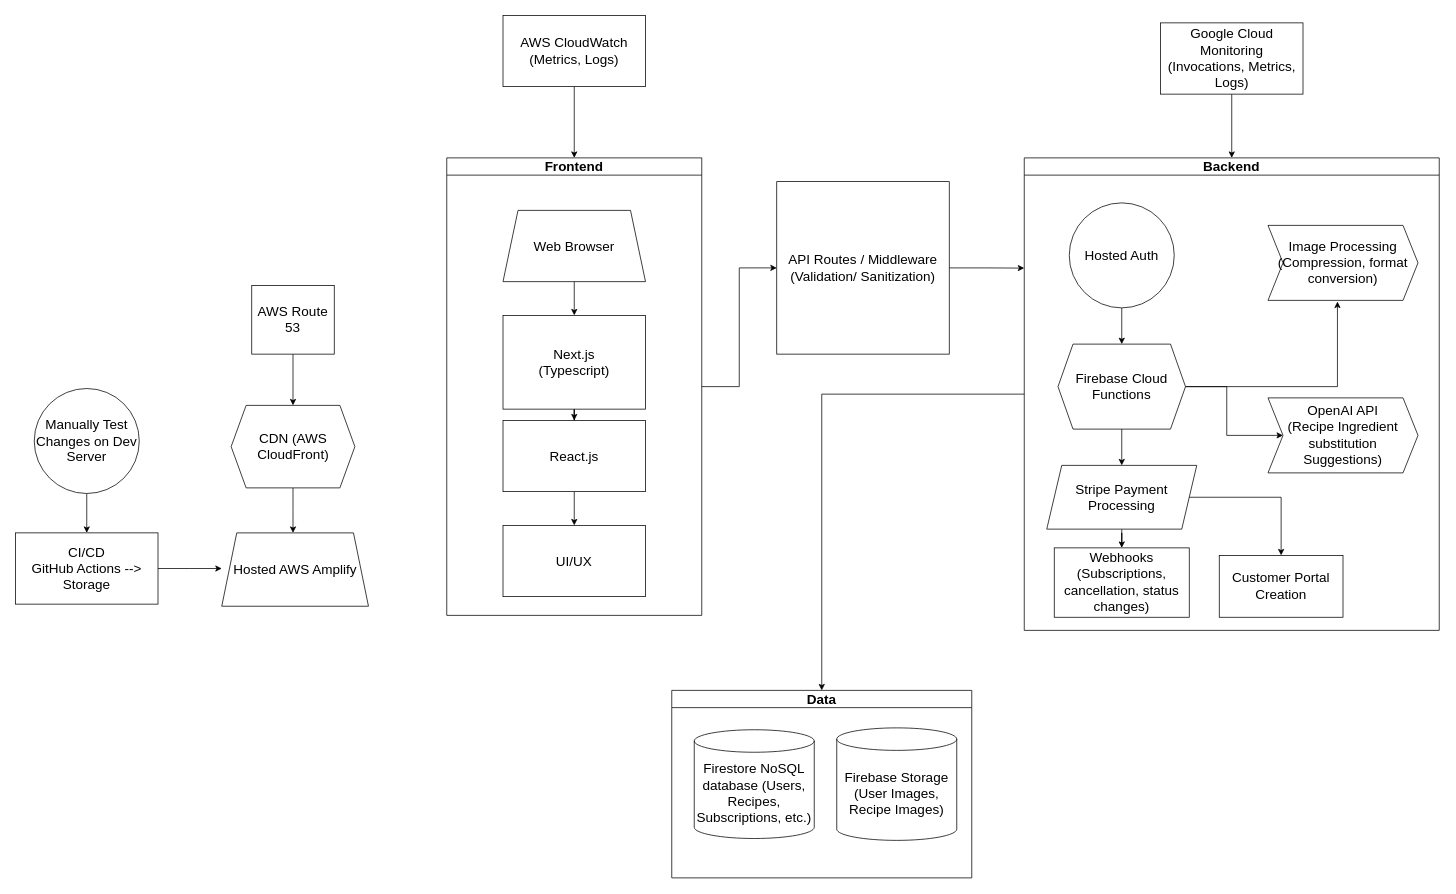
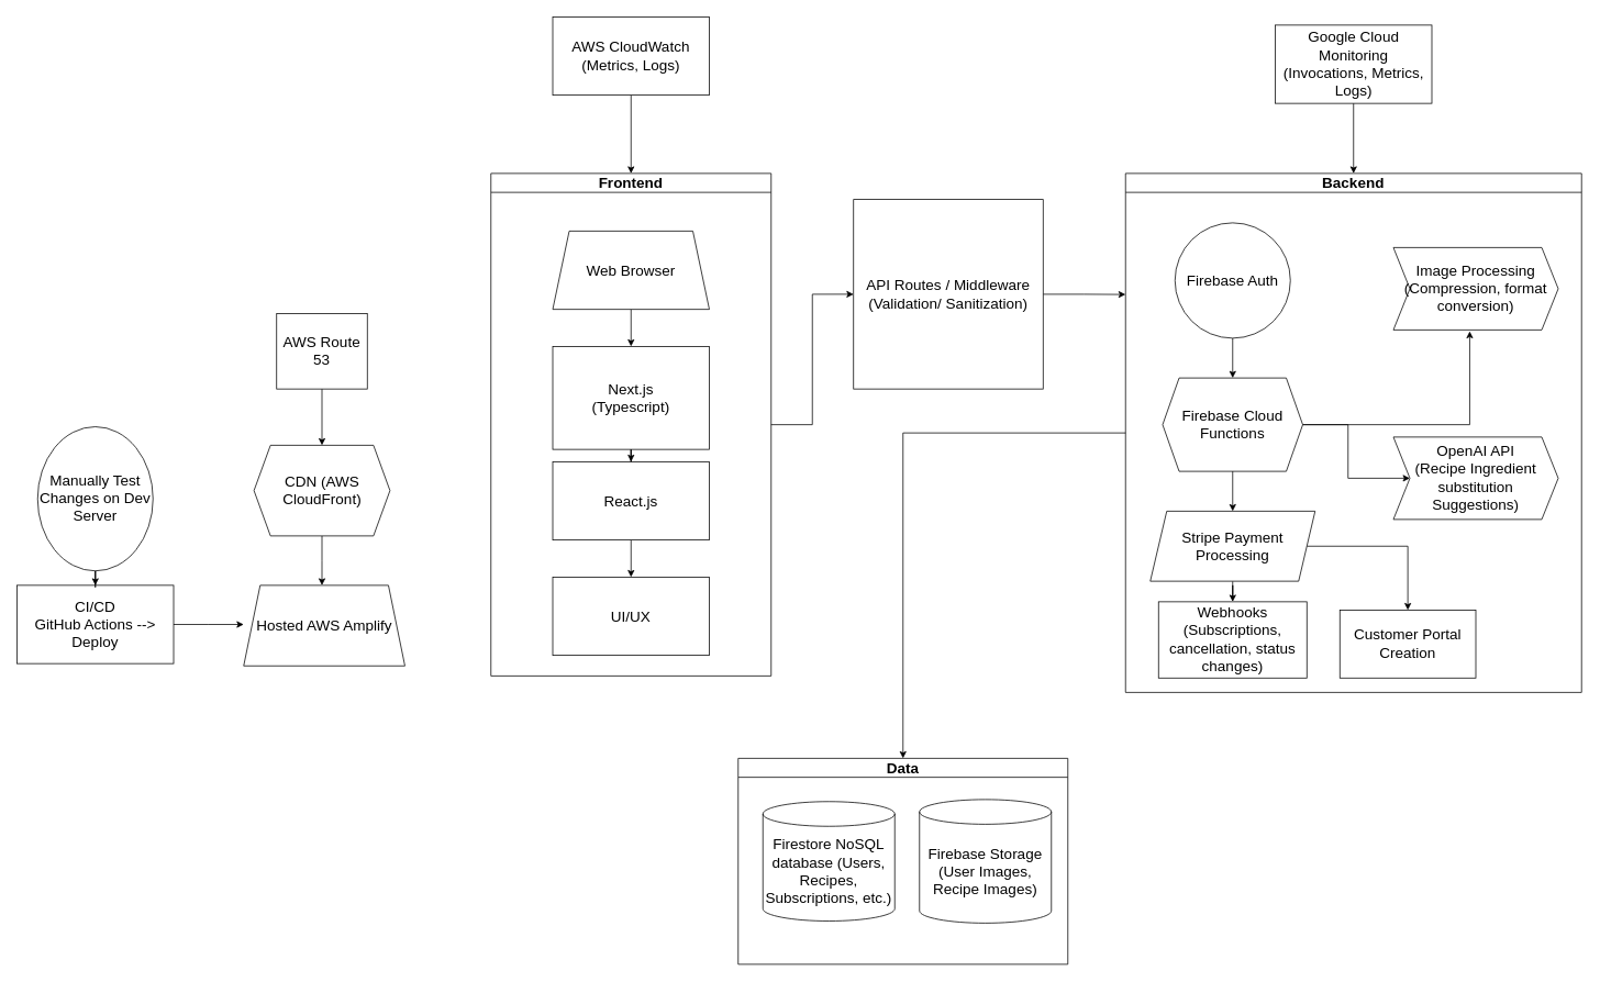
  <mxCell id="0" />
  <mxCell id="1" parent="0" />
  <mxCell id="2" style="edgeStyle=orthogonalEdgeStyle;rounded=0;orthogonalLoop=1;jettySize=auto;html=1;fontSize=18;" edge="1" parent="1" source="3" target="5"><mxGeometry relative="1" as="geometry" /></mxCell>
  <mxCell id="3" value="AWS Route 53" style="rounded=0;whiteSpace=wrap;html=1;fontSize=18;" vertex="1" parent="1"><mxGeometry x="335" y="380" width="110" height="91.67" as="geometry" /></mxCell>
  <mxCell id="4" style="edgeStyle=orthogonalEdgeStyle;rounded=0;orthogonalLoop=1;jettySize=auto;html=1;entryX=0.5;entryY=0;entryDx=0;entryDy=0;fontSize=18;" edge="1" parent="1" source="5"><mxGeometry relative="1" as="geometry"><mxPoint x="390" y="710" as="targetPoint" /></mxGeometry></mxCell>
  <mxCell id="5" value="CDN (AWS CloudFront)" style="shape=hexagon;perimeter=hexagonPerimeter2;whiteSpace=wrap;html=1;fixedSize=1;fontSize=18;" vertex="1" parent="1"><mxGeometry x="307.5" y="540" width="165" height="110" as="geometry" /></mxCell>
  <mxCell id="6" style="edgeStyle=orthogonalEdgeStyle;rounded=0;orthogonalLoop=1;jettySize=auto;html=1;fontSize=18;" edge="1" parent="1" source="7"><mxGeometry relative="1" as="geometry"><mxPoint x="295" y="757.5" as="targetPoint" /></mxGeometry></mxCell>
- <mxCell id="7" value="CI/CD&lt;div&gt;GitHub Actions --&amp;gt; Storage&lt;/div&gt;" style="rounded=0;whiteSpace=wrap;html=1;fontSize=18;" vertex="1" parent="1"><mxGeometry x="20" y="710" width="190" height="95" as="geometry" /></mxCell>
+ <mxCell id="7" value="CI/CD&lt;div&gt;GitHub Actions --&amp;gt; Deploy&lt;/div&gt;" style="rounded=0;whiteSpace=wrap;html=1;fontSize=18;" vertex="1" parent="1"><mxGeometry x="20" y="710" width="190" height="95" as="geometry" /></mxCell>
  <mxCell id="8" style="edgeStyle=orthogonalEdgeStyle;rounded=0;orthogonalLoop=1;jettySize=auto;html=1;entryX=0.5;entryY=0;entryDx=0;entryDy=0;fontSize=18;" edge="1" parent="1" source="9" target="7"><mxGeometry relative="1" as="geometry" /></mxCell>
- <mxCell id="9" value="Manually Test Changes on Dev Server" style="ellipse;whiteSpace=wrap;html=1;aspect=fixed;fontSize=18;" vertex="1" parent="1"><mxGeometry x="45" y="517.5" width="140" height="140" as="geometry" /></mxCell>
+ <mxCell id="9" value="Manually Test Changes on Dev Server" style="ellipse;whiteSpace=wrap;html=1;aspect=fixed;fontSize=18;" vertex="1" parent="1"><mxGeometry x="45" y="517.5" width="140" height="175" as="geometry" /></mxCell>
  <mxCell id="10" style="edgeStyle=orthogonalEdgeStyle;rounded=0;orthogonalLoop=1;jettySize=auto;html=1;entryX=0;entryY=0.5;entryDx=0;entryDy=0;fontSize=18;" edge="1" parent="1" source="11" target="23"><mxGeometry relative="1" as="geometry" /></mxCell>
  <mxCell id="11" value="Frontend" style="swimlane;whiteSpace=wrap;html=1;fontSize=18;" vertex="1" parent="1"><mxGeometry x="595" y="210" width="340" height="610" as="geometry" /></mxCell>
  <mxCell id="12" style="edgeStyle=orthogonalEdgeStyle;rounded=0;orthogonalLoop=1;jettySize=auto;html=1;entryX=0.5;entryY=0;entryDx=0;entryDy=0;fontSize=18;" edge="1" parent="11" source="13" target="15"><mxGeometry relative="1" as="geometry" /></mxCell>
  <mxCell id="13" value="Web Browser" style="shape=trapezoid;perimeter=trapezoidPerimeter;whiteSpace=wrap;html=1;fixedSize=1;fontSize=18;" vertex="1" parent="11"><mxGeometry x="75" y="70" width="190" height="95" as="geometry" /></mxCell>
  <mxCell id="14" value="" style="edgeStyle=orthogonalEdgeStyle;rounded=0;orthogonalLoop=1;jettySize=auto;html=1;fontSize=18;" edge="1" parent="11" source="15" target="17"><mxGeometry relative="1" as="geometry" /></mxCell>
  <mxCell id="15" value="Next.js&lt;div&gt;(Typescript)&lt;/div&gt;" style="rounded=0;whiteSpace=wrap;html=1;fontSize=18;" vertex="1" parent="11"><mxGeometry x="75" y="210" width="190" height="125" as="geometry" /></mxCell>
  <mxCell id="16" value="" style="edgeStyle=orthogonalEdgeStyle;rounded=0;orthogonalLoop=1;jettySize=auto;html=1;fontSize=18;" edge="1" parent="11" source="17" target="18"><mxGeometry relative="1" as="geometry" /></mxCell>
  <mxCell id="17" value="React.js" style="rounded=0;whiteSpace=wrap;html=1;fontSize=18;" vertex="1" parent="11"><mxGeometry x="75" y="350" width="190" height="95" as="geometry" /></mxCell>
  <mxCell id="18" value="UI/UX" style="rounded=0;whiteSpace=wrap;html=1;fontSize=18;" vertex="1" parent="11"><mxGeometry x="75" y="490" width="190" height="95" as="geometry" /></mxCell>
  <mxCell id="19" value="&lt;font&gt;Hosted AWS Amplify&lt;/font&gt;" style="shape=trapezoid;perimeter=trapezoidPerimeter;whiteSpace=wrap;html=1;fixedSize=1;fontSize=18;" vertex="1" parent="1"><mxGeometry x="295" y="710" width="195.63" height="97.82" as="geometry" /></mxCell>
  <mxCell id="20" style="edgeStyle=orthogonalEdgeStyle;rounded=0;orthogonalLoop=1;jettySize=auto;html=1;entryX=0.5;entryY=0;entryDx=0;entryDy=0;fontSize=18;" edge="1" parent="1" source="21" target="11"><mxGeometry relative="1" as="geometry" /></mxCell>
  <mxCell id="21" value="&lt;div&gt;AWS CloudWatch&lt;/div&gt;&lt;div&gt;(Metrics, Logs)&lt;/div&gt;" style="rounded=0;whiteSpace=wrap;html=1;fontSize=18;" vertex="1" parent="1"><mxGeometry x="670" y="20" width="190" height="95" as="geometry" /></mxCell>
  <mxCell id="22" style="edgeStyle=orthogonalEdgeStyle;rounded=0;orthogonalLoop=1;jettySize=auto;html=1;fontSize=18;" edge="1" parent="1" source="23"><mxGeometry relative="1" as="geometry"><mxPoint x="1365" y="357" as="targetPoint" /></mxGeometry></mxCell>
  <mxCell id="23" value="API Routes / Middleware&lt;div&gt;(Validation/ Sanitization)&lt;/div&gt;" style="whiteSpace=wrap;html=1;aspect=fixed;fontSize=18;" vertex="1" parent="1"><mxGeometry x="1035" y="241.67" width="230" height="230" as="geometry" /></mxCell>
  <mxCell id="24" style="edgeStyle=orthogonalEdgeStyle;rounded=0;orthogonalLoop=1;jettySize=auto;html=1;entryX=0.5;entryY=0;entryDx=0;entryDy=0;fontSize=18;" edge="1" parent="1" source="25" target="39"><mxGeometry relative="1" as="geometry" /></mxCell>
  <mxCell id="25" value="Backend" style="swimlane;whiteSpace=wrap;html=1;fontSize=18;" vertex="1" parent="1"><mxGeometry x="1365" y="210" width="553.33" height="630" as="geometry" /></mxCell>
  <mxCell id="26" value="" style="edgeStyle=orthogonalEdgeStyle;rounded=0;orthogonalLoop=1;jettySize=auto;html=1;fontSize=18;" edge="1" parent="25" source="27" target="30"><mxGeometry relative="1" as="geometry" /></mxCell>
- <mxCell id="27" value="Hosted Auth" style="ellipse;whiteSpace=wrap;html=1;aspect=fixed;fontSize=18;" vertex="1" parent="25"><mxGeometry x="60" y="60" width="140" height="140" as="geometry" /></mxCell>
+ <mxCell id="27" value="Firebase Auth" style="ellipse;whiteSpace=wrap;html=1;aspect=fixed;fontSize=18;" vertex="1" parent="25"><mxGeometry x="60" y="60" width="140" height="140" as="geometry" /></mxCell>
  <mxCell id="28" value="" style="edgeStyle=orthogonalEdgeStyle;rounded=0;orthogonalLoop=1;jettySize=auto;html=1;fontSize=18;" edge="1" parent="25" source="30" target="33"><mxGeometry relative="1" as="geometry" /></mxCell>
  <mxCell id="29" style="edgeStyle=orthogonalEdgeStyle;rounded=0;orthogonalLoop=1;jettySize=auto;html=1;fontSize=18;" edge="1" parent="25" source="30" target="36"><mxGeometry relative="1" as="geometry" /></mxCell>
  <mxCell id="30" value="Firebase Cloud Functions" style="shape=hexagon;perimeter=hexagonPerimeter2;whiteSpace=wrap;html=1;fixedSize=1;fontSize=18;" vertex="1" parent="25"><mxGeometry x="45" y="248.33" width="170" height="113.33" as="geometry" /></mxCell>
  <mxCell id="31" value="" style="edgeStyle=orthogonalEdgeStyle;rounded=0;orthogonalLoop=1;jettySize=auto;html=1;fontSize=18;" edge="1" parent="25" source="33" target="34"><mxGeometry relative="1" as="geometry" /></mxCell>
  <mxCell id="32" style="edgeStyle=orthogonalEdgeStyle;rounded=0;orthogonalLoop=1;jettySize=auto;html=1;entryX=0.5;entryY=0;entryDx=0;entryDy=0;fontSize=18;" edge="1" parent="25" source="33" target="37"><mxGeometry relative="1" as="geometry" /></mxCell>
  <mxCell id="33" value="Stripe Payment Processing" style="shape=parallelogram;perimeter=parallelogramPerimeter;whiteSpace=wrap;html=1;fixedSize=1;fontSize=18;" vertex="1" parent="25"><mxGeometry x="30" y="410" width="200" height="85" as="geometry" /></mxCell>
  <mxCell id="34" value="Webhooks&lt;div&gt;(Subscriptions, cancellation, status changes)&lt;/div&gt;" style="rounded=0;whiteSpace=wrap;html=1;fontSize=18;" vertex="1" parent="25"><mxGeometry x="40" y="520" width="180" height="92.5" as="geometry" /></mxCell>
  <mxCell id="35" value="Image Processing&lt;div&gt;(Compression, format conversion)&lt;/div&gt;" style="shape=step;perimeter=stepPerimeter;whiteSpace=wrap;html=1;fixedSize=1;fontSize=18;" vertex="1" parent="25"><mxGeometry x="325" y="90" width="200" height="100" as="geometry" /></mxCell>
  <mxCell id="36" value="OpenAI API&lt;div&gt;(Recipe Ingredient substitution Suggestions)&lt;/div&gt;" style="shape=step;perimeter=stepPerimeter;whiteSpace=wrap;html=1;fixedSize=1;fontSize=18;" vertex="1" parent="25"><mxGeometry x="325" y="320" width="200" height="100" as="geometry" /></mxCell>
  <mxCell id="37" value="&lt;div&gt;Customer Portal Creation&lt;/div&gt;" style="rounded=0;whiteSpace=wrap;html=1;fontSize=18;" vertex="1" parent="25"><mxGeometry x="260" y="530" width="165" height="82.5" as="geometry" /></mxCell>
  <mxCell id="38" style="edgeStyle=orthogonalEdgeStyle;rounded=0;orthogonalLoop=1;jettySize=auto;html=1;entryX=0.463;entryY=1.016;entryDx=0;entryDy=0;entryPerimeter=0;fontSize=18;" edge="1" parent="25" source="30" target="35"><mxGeometry relative="1" as="geometry" /></mxCell>
  <mxCell id="39" value="Data" style="swimlane;whiteSpace=wrap;html=1;fontSize=18;" vertex="1" parent="1"><mxGeometry x="895" y="920" width="400" height="250" as="geometry" /></mxCell>
  <mxCell id="40" value="Firestore NoSQL database (Users, Recipes, Subscriptions, etc.)" style="shape=cylinder3;whiteSpace=wrap;html=1;boundedLbl=1;backgroundOutline=1;size=15;fontSize=18;" vertex="1" parent="39"><mxGeometry x="30" y="52.5" width="160" height="145" as="geometry" /></mxCell>
  <mxCell id="41" value="Firebase Storage&lt;div&gt;(User Images,&lt;/div&gt;&lt;div&gt;Recipe Images)&lt;/div&gt;" style="shape=cylinder3;whiteSpace=wrap;html=1;boundedLbl=1;backgroundOutline=1;size=15;fontSize=18;" vertex="1" parent="39"><mxGeometry x="220" y="50" width="160" height="150" as="geometry" /></mxCell>
  <mxCell id="42" style="edgeStyle=orthogonalEdgeStyle;rounded=0;orthogonalLoop=1;jettySize=auto;html=1;entryX=0.5;entryY=0;entryDx=0;entryDy=0;fontSize=18;" edge="1" parent="1" source="43" target="25"><mxGeometry relative="1" as="geometry" /></mxCell>
  <mxCell id="43" value="&lt;div&gt;Google Cloud Monitoring&lt;/div&gt;&lt;div&gt;(Invocations, Metrics, Logs)&lt;/div&gt;" style="rounded=0;whiteSpace=wrap;html=1;fontSize=18;" vertex="1" parent="1"><mxGeometry x="1546.66" y="30" width="190" height="95" as="geometry" /></mxCell>
